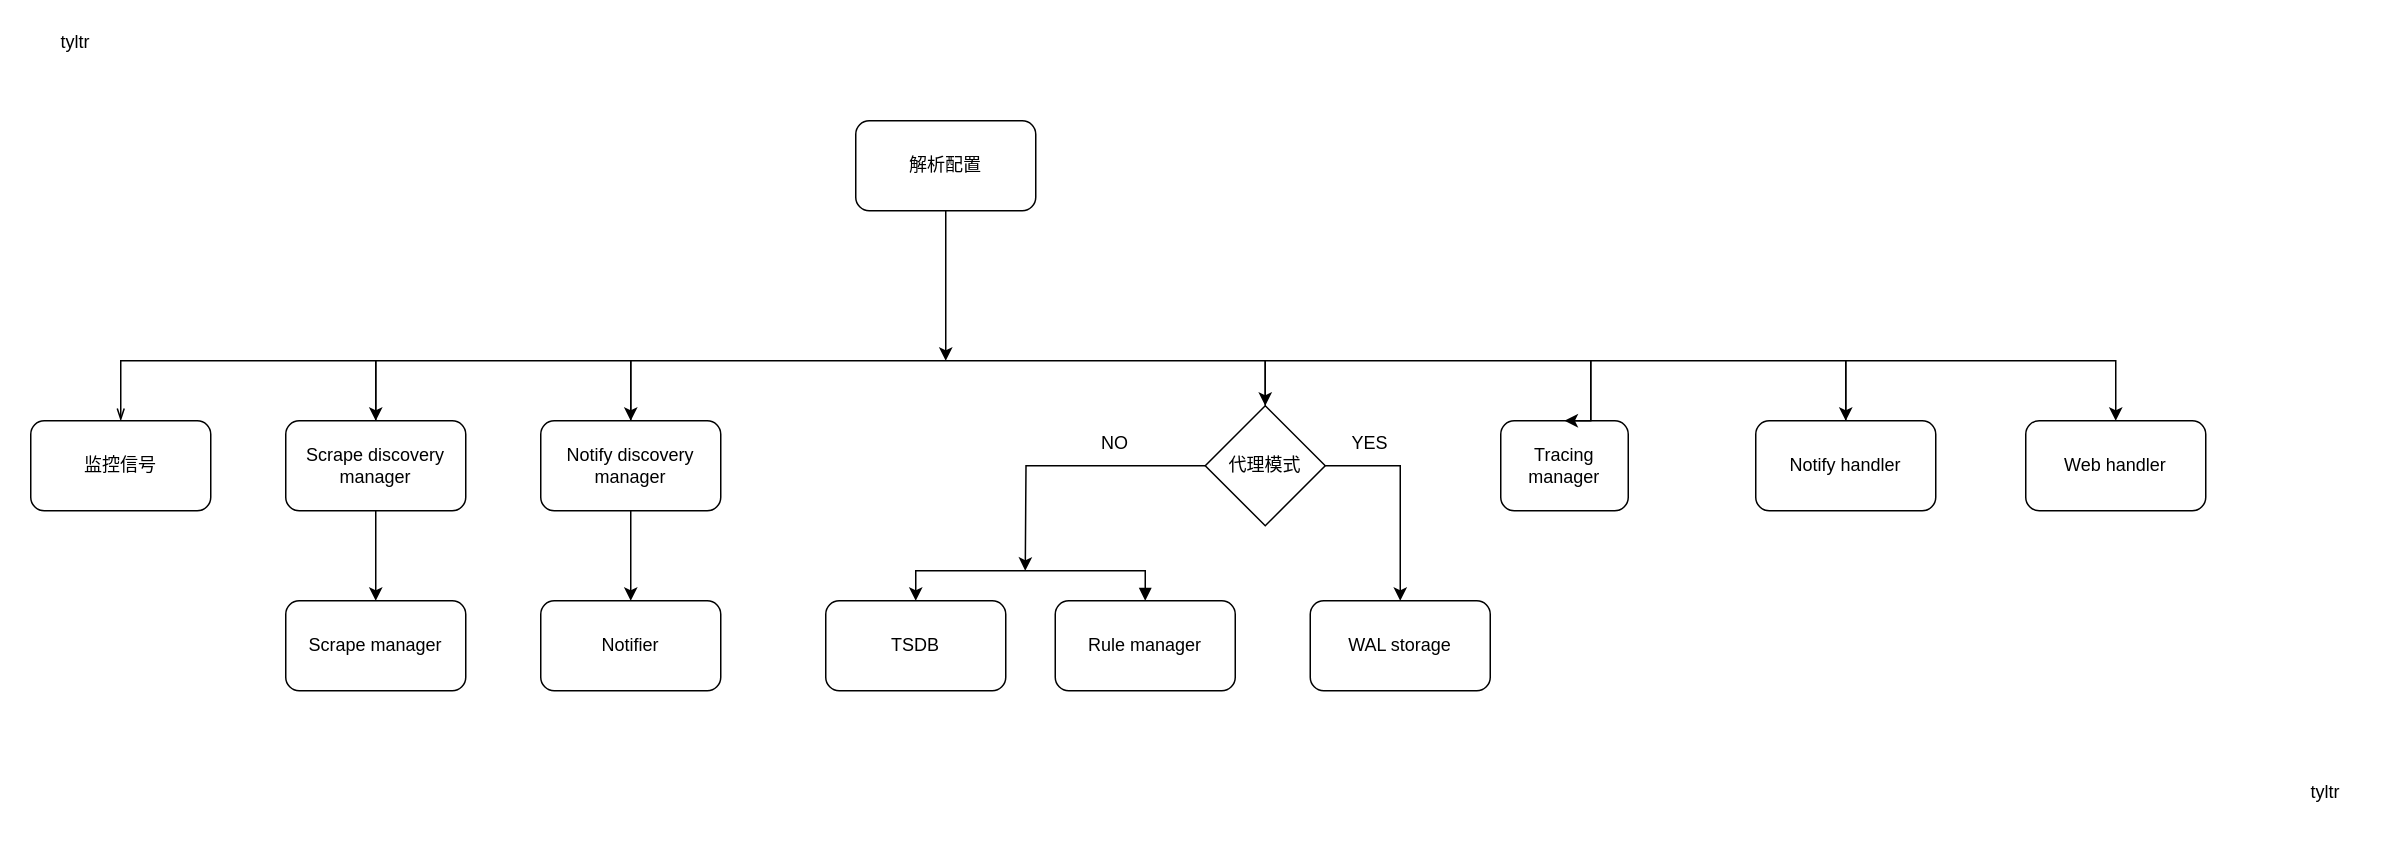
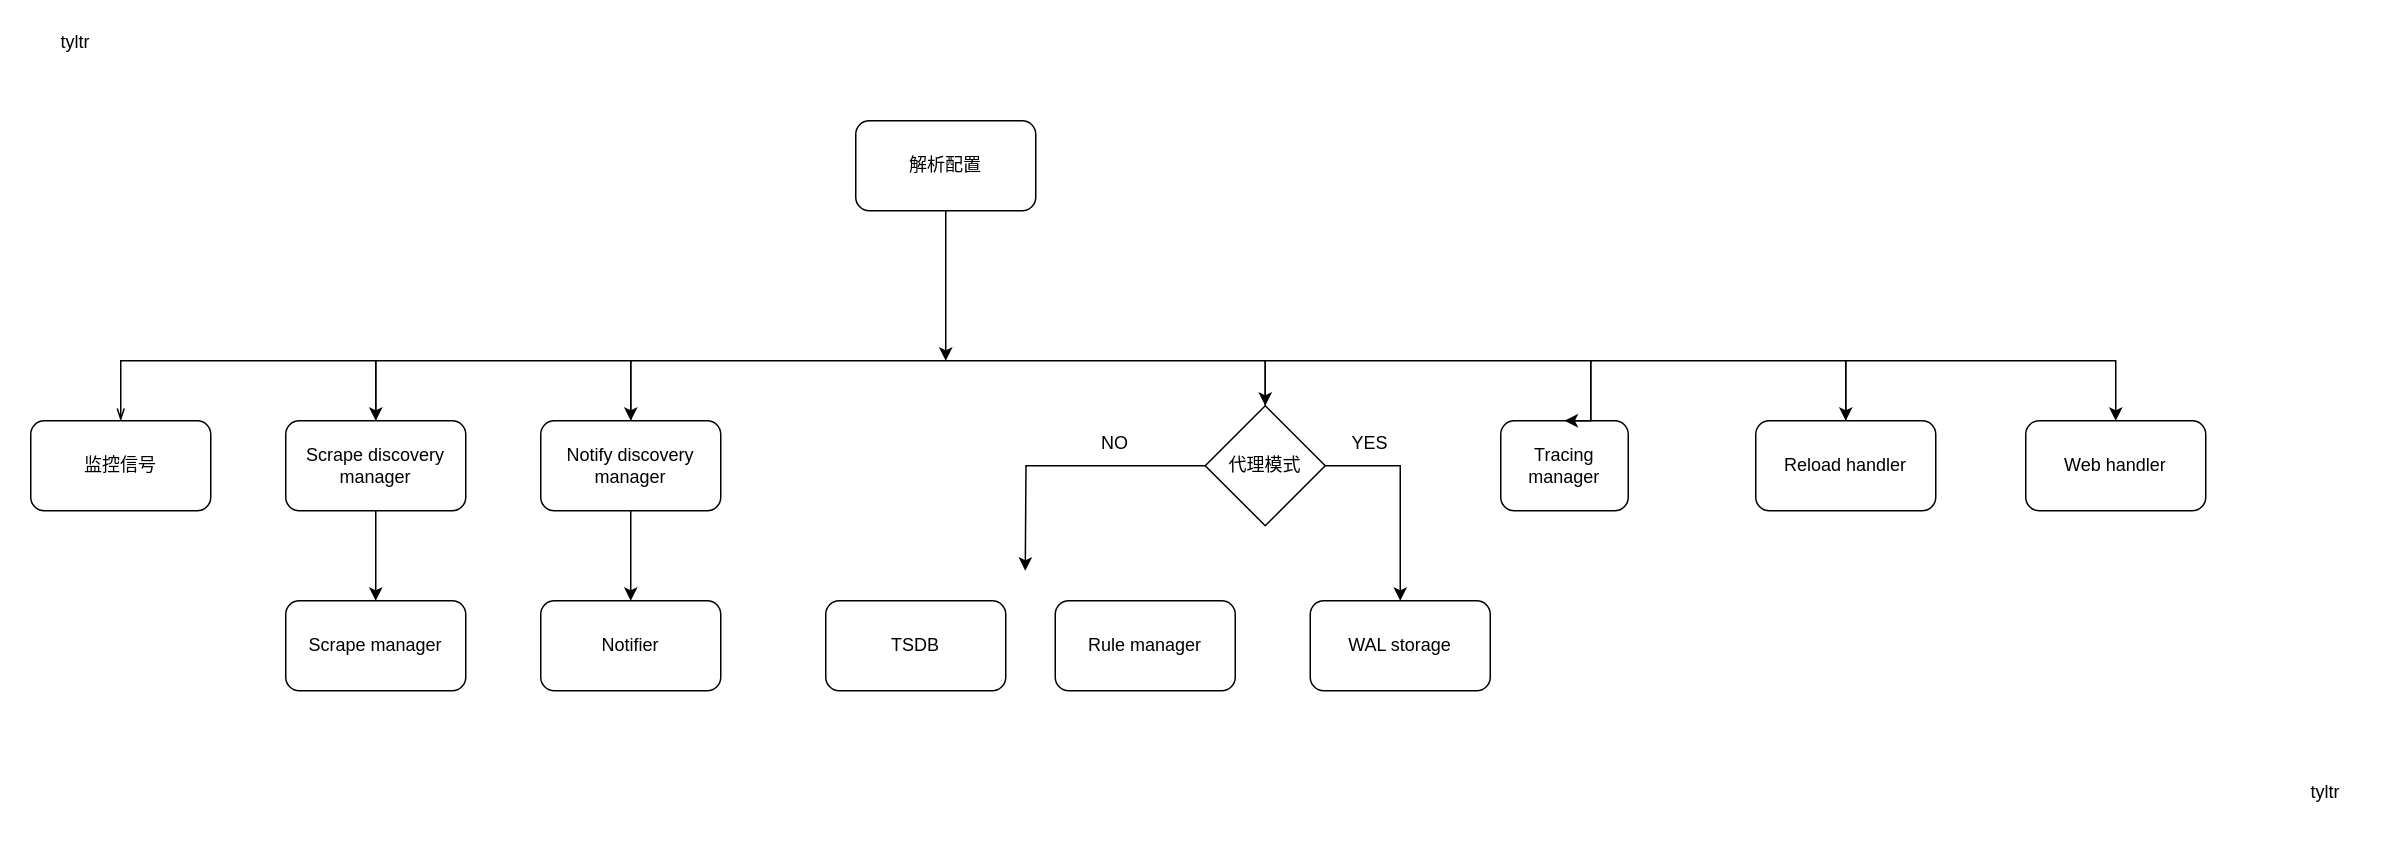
  <mxCell id="0" />
  <mxCell id="1" parent="0" />
  <mxCell id="2" style="edgeStyle=orthogonalEdgeStyle;rounded=0;orthogonalLoop=1;jettySize=auto;html=1;exitX=0.5;exitY=1;exitDx=0;exitDy=0;" edge="1" parent="1" source="3"><mxGeometry relative="1" as="geometry"><mxPoint x="630" y="240" as="targetPoint" /></mxGeometry></mxCell>
  <mxCell id="3" value="解析配置" style="rounded=1;whiteSpace=wrap;html=1;" vertex="1" parent="1"><mxGeometry x="570" y="80" width="120" height="60" as="geometry" /></mxCell>
  <mxCell id="4" style="edgeStyle=orthogonalEdgeStyle;rounded=0;orthogonalLoop=1;jettySize=auto;html=1;exitX=0.5;exitY=0;exitDx=0;exitDy=0;entryX=0.5;entryY=0;entryDx=0;entryDy=0;startArrow=openThin;startFill=0;" edge="1" parent="1" source="5" target="8"><mxGeometry relative="1" as="geometry"><Array as="points"><mxPoint x="80" y="240" /><mxPoint x="250" y="240" /></Array></mxGeometry></mxCell>
  <mxCell id="5" value="监控信号" style="rounded=1;whiteSpace=wrap;html=1;" vertex="1" parent="1"><mxGeometry x="20" y="280" width="120" height="60" as="geometry" /></mxCell>
  <mxCell id="6" style="edgeStyle=orthogonalEdgeStyle;rounded=0;orthogonalLoop=1;jettySize=auto;html=1;exitX=0.5;exitY=1;exitDx=0;exitDy=0;entryX=0.5;entryY=0;entryDx=0;entryDy=0;" edge="1" parent="1" source="8" target="14"><mxGeometry relative="1" as="geometry" /></mxCell>
  <mxCell id="7" style="edgeStyle=orthogonalEdgeStyle;rounded=0;orthogonalLoop=1;jettySize=auto;html=1;exitX=0.5;exitY=0;exitDx=0;exitDy=0;entryX=0.5;entryY=0;entryDx=0;entryDy=0;" edge="1" parent="1" source="8" target="11"><mxGeometry relative="1" as="geometry"><Array as="points"><mxPoint x="250" y="240" /><mxPoint x="420" y="240" /></Array></mxGeometry></mxCell>
  <mxCell id="8" value="Scrape discovery manager" style="rounded=1;whiteSpace=wrap;html=1;" vertex="1" parent="1"><mxGeometry x="190" y="280" width="120" height="60" as="geometry" /></mxCell>
  <mxCell id="9" style="edgeStyle=orthogonalEdgeStyle;rounded=0;orthogonalLoop=1;jettySize=auto;html=1;exitX=0.5;exitY=1;exitDx=0;exitDy=0;" edge="1" parent="1" source="11" target="19"><mxGeometry relative="1" as="geometry" /></mxCell>
  <mxCell id="10" style="edgeStyle=orthogonalEdgeStyle;rounded=0;orthogonalLoop=1;jettySize=auto;html=1;exitX=0.5;exitY=0;exitDx=0;exitDy=0;entryX=0.5;entryY=0;entryDx=0;entryDy=0;" edge="1" parent="1" source="11" target="25"><mxGeometry relative="1" as="geometry"><mxPoint x="750" y="240" as="targetPoint" /><Array as="points"><mxPoint x="420" y="240" /><mxPoint x="843" y="240" /></Array></mxGeometry></mxCell>
  <mxCell id="11" value="Notify discovery manager" style="rounded=1;whiteSpace=wrap;html=1;" vertex="1" parent="1"><mxGeometry x="360" y="280" width="120" height="60" as="geometry" /></mxCell>
- <mxCell id="12" style="edgeStyle=orthogonalEdgeStyle;rounded=0;orthogonalLoop=1;jettySize=auto;html=1;exitX=0.5;exitY=0;exitDx=0;exitDy=0;entryX=0.5;entryY=0;entryDx=0;entryDy=0;startArrow=block;startFill=1;" edge="1" parent="1" source="13" target="28"><mxGeometry relative="1" as="geometry" /></mxCell>
  <mxCell id="13" value="Rule manager" style="rounded=1;whiteSpace=wrap;html=1;" vertex="1" parent="1"><mxGeometry x="703" y="400" width="120" height="60" as="geometry" /></mxCell>
  <mxCell id="14" value="Scrape manager" style="rounded=1;whiteSpace=wrap;html=1;" vertex="1" parent="1"><mxGeometry x="190" y="400" width="120" height="60" as="geometry" /></mxCell>
  <mxCell id="15" style="edgeStyle=orthogonalEdgeStyle;rounded=0;orthogonalLoop=1;jettySize=auto;html=1;exitX=0.5;exitY=0;exitDx=0;exitDy=0;entryX=0.5;entryY=0;entryDx=0;entryDy=0;" edge="1" parent="1" source="16" target="18"><mxGeometry relative="1" as="geometry"><Array as="points"><mxPoint x="1060" y="240" /><mxPoint x="1230" y="240" /></Array></mxGeometry></mxCell>
  <mxCell id="16" value="Tracing manager" style="rounded=1;whiteSpace=wrap;html=1;" vertex="1" parent="1"><mxGeometry x="1000" y="280" width="85" height="60" as="geometry" /></mxCell>
  <mxCell id="17" style="edgeStyle=orthogonalEdgeStyle;rounded=0;orthogonalLoop=1;jettySize=auto;html=1;exitX=0.5;exitY=0;exitDx=0;exitDy=0;entryX=0.5;entryY=0;entryDx=0;entryDy=0;" edge="1" parent="1" source="18" target="20"><mxGeometry relative="1" as="geometry"><Array as="points"><mxPoint x="1230" y="240" /><mxPoint x="1410" y="240" /></Array></mxGeometry></mxCell>
- <mxCell id="18" value="Notify handler" style="rounded=1;whiteSpace=wrap;html=1;" vertex="1" parent="1"><mxGeometry x="1170" y="280" width="120" height="60" as="geometry" /></mxCell>
+ <mxCell id="18" value="Reload handler" style="rounded=1;whiteSpace=wrap;html=1;" vertex="1" parent="1"><mxGeometry x="1170" y="280" width="120" height="60" as="geometry" /></mxCell>
  <mxCell id="19" value="Notifier" style="rounded=1;whiteSpace=wrap;html=1;" vertex="1" parent="1"><mxGeometry x="360" y="400" width="120" height="60" as="geometry" /></mxCell>
  <mxCell id="20" value="Web handler" style="rounded=1;whiteSpace=wrap;html=1;" vertex="1" parent="1"><mxGeometry x="1350" y="280" width="120" height="60" as="geometry" /></mxCell>
  <mxCell id="21" value="WAL storage" style="rounded=1;whiteSpace=wrap;html=1;" vertex="1" parent="1"><mxGeometry x="873" y="400" width="120" height="60" as="geometry" /></mxCell>
  <mxCell id="22" style="edgeStyle=orthogonalEdgeStyle;rounded=0;orthogonalLoop=1;jettySize=auto;html=1;exitX=1;exitY=0.5;exitDx=0;exitDy=0;" edge="1" parent="1" source="25" target="21"><mxGeometry relative="1" as="geometry" /></mxCell>
  <mxCell id="23" style="edgeStyle=orthogonalEdgeStyle;rounded=0;orthogonalLoop=1;jettySize=auto;html=1;exitX=0;exitY=0.5;exitDx=0;exitDy=0;" edge="1" parent="1" source="25"><mxGeometry relative="1" as="geometry"><mxPoint x="683" y="380" as="targetPoint" /></mxGeometry></mxCell>
  <mxCell id="24" style="edgeStyle=orthogonalEdgeStyle;rounded=0;orthogonalLoop=1;jettySize=auto;html=1;exitX=0.5;exitY=0;exitDx=0;exitDy=0;entryX=0.5;entryY=0;entryDx=0;entryDy=0;" edge="1" parent="1" source="25" target="16"><mxGeometry relative="1" as="geometry"><Array as="points"><mxPoint x="843" y="240" /><mxPoint x="1060" y="240" /></Array></mxGeometry></mxCell>
  <mxCell id="25" value="代理模式" style="rhombus;whiteSpace=wrap;html=1;" vertex="1" parent="1"><mxGeometry x="803" y="270" width="80" height="80" as="geometry" /></mxCell>
  <mxCell id="26" value="NO" style="text;html=1;align=center;verticalAlign=middle;whiteSpace=wrap;rounded=0;" vertex="1" parent="1"><mxGeometry x="713" y="280" width="60" height="30" as="geometry" /></mxCell>
  <mxCell id="27" value="YES" style="text;html=1;align=center;verticalAlign=middle;whiteSpace=wrap;rounded=0;" vertex="1" parent="1"><mxGeometry x="883" y="280" width="60" height="30" as="geometry" /></mxCell>
  <mxCell id="28" value="TSDB" style="rounded=1;whiteSpace=wrap;html=1;" vertex="1" parent="1"><mxGeometry x="550" y="400" width="120" height="60" as="geometry" /></mxCell>
  <mxCell id="29" value="tyltr&lt;div&gt;&lt;br/&gt;&lt;/div&gt;" style="text;html=1;align=center;verticalAlign=middle;whiteSpace=wrap;rounded=0;" vertex="1" parent="1"><mxGeometry x="20" y="20" width="60" height="30" as="geometry" /></mxCell>
  <mxCell id="30" value="tyltr&lt;div&gt;&lt;br/&gt;&lt;/div&gt;" style="text;html=1;align=center;verticalAlign=middle;whiteSpace=wrap;rounded=0;" vertex="1" parent="1"><mxGeometry x="1520" y="520" width="60" height="30" as="geometry" /></mxCell>
